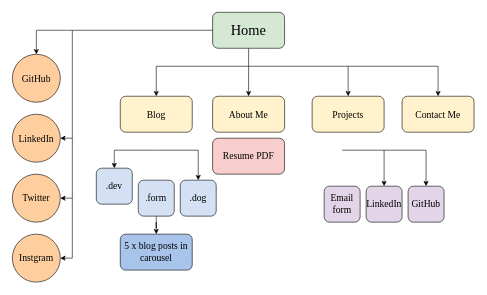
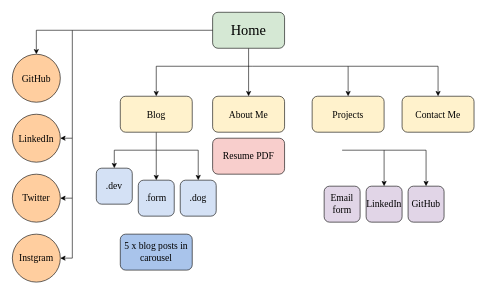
  <mxCell id="0" />
  <mxCell id="1" parent="0" />
  <mxCell id="2" value="" style="edgeStyle=orthogonalEdgeStyle;rounded=0;orthogonalLoop=1;jettySize=auto;html=1;" edge="1" parent="1" source="3" target="4"><mxGeometry relative="1" as="geometry" /></mxCell>
  <mxCell id="3" value="&lt;h1&gt;&lt;span style=&quot;font-weight: normal;&quot;&gt;Home&lt;/span&gt;&lt;/h1&gt;" style="rounded=1;whiteSpace=wrap;html=1;fontFamily=Times New Roman;fillColor=#D5E8D4;" vertex="1" parent="1"><mxGeometry x="354" y="20" width="120" height="60" as="geometry" /></mxCell>
  <mxCell id="4" value="&lt;font style=&quot;font-size: 16px;&quot; face=&quot;Times New Roman&quot;&gt;About Me&lt;/font&gt;" style="rounded=1;whiteSpace=wrap;html=1;fillColor=#FFF2CC;" vertex="1" parent="1"><mxGeometry x="354" y="160" width="120" height="60" as="geometry" /></mxCell>
  <mxCell id="5" value="&lt;font style=&quot;font-size: 16px;&quot;&gt;Contact Me&lt;/font&gt;" style="rounded=1;whiteSpace=wrap;html=1;fontFamily=Times New Roman;fillColor=#FFF2CC;" vertex="1" parent="1"><mxGeometry x="670" y="160" width="120" height="60" as="geometry" /></mxCell>
+ <mxCell id="6" value="" style="edgeStyle=orthogonalEdgeStyle;rounded=0;orthogonalLoop=1;jettySize=auto;html=1;fontFamily=Times New Roman;fontSize=16;" edge="1" parent="1" source="7" target="15"><mxGeometry relative="1" as="geometry" /></mxCell>
  <mxCell id="7" value="&lt;font style=&quot;font-size: 16px;&quot;&gt;Blog&lt;/font&gt;" style="rounded=1;whiteSpace=wrap;html=1;fontFamily=Times New Roman;fillColor=#FFF2CC;" vertex="1" parent="1"><mxGeometry x="200" y="160" width="120" height="60" as="geometry" /></mxCell>
  <mxCell id="8" value="" style="endArrow=classic;html=1;rounded=0;fontFamily=Times New Roman;fontSize=16;entryX=0.5;entryY=0;entryDx=0;entryDy=0;" edge="1" parent="1" target="7"><mxGeometry width="50" height="50" relative="1" as="geometry"><mxPoint x="420" y="110" as="sourcePoint" /><mxPoint x="440" y="220" as="targetPoint" /><Array as="points"><mxPoint x="260" y="110" /></Array></mxGeometry></mxCell>
  <mxCell id="9" value="Resume PDF" style="whiteSpace=wrap;html=1;rounded=1;fontFamily=Times New Roman;fontSize=16;fillColor=#F8CECC;" vertex="1" parent="1"><mxGeometry x="354" y="230" width="120" height="60" as="geometry" /></mxCell>
  <mxCell id="10" value="&lt;font style=&quot;font-size: 16px;&quot;&gt;Email form&lt;/font&gt;" style="whiteSpace=wrap;html=1;fontFamily=Times New Roman;rounded=1;fillColor=#E1D5E7;" vertex="1" parent="1"><mxGeometry x="540" y="310" width="60" height="60" as="geometry" /></mxCell>
  <mxCell id="11" value="GitHub" style="rounded=1;whiteSpace=wrap;html=1;fontFamily=Times New Roman;fontSize=16;fillColor=#E1D5E7;" vertex="1" parent="1"><mxGeometry x="680" y="310" width="60" height="60" as="geometry" /></mxCell>
  <mxCell id="12" value="LinkedIn" style="rounded=1;whiteSpace=wrap;html=1;fontFamily=Times New Roman;fontSize=16;fillColor=#E1D5E7;" vertex="1" parent="1"><mxGeometry x="610" y="310" width="60" height="60" as="geometry" /></mxCell>
  <mxCell id="13" value="5 x blog posts in carousel" style="whiteSpace=wrap;html=1;fontFamily=Times New Roman;rounded=1;fontSize=16;fillColor=#A9C4EB;" vertex="1" parent="1"><mxGeometry x="200" y="390" width="120" height="60" as="geometry" /></mxCell>
- <mxCell id="14" value="" style="edgeStyle=orthogonalEdgeStyle;rounded=0;orthogonalLoop=1;jettySize=auto;html=1;fontFamily=Times New Roman;fontSize=16;" edge="1" parent="1" source="15" target="13"><mxGeometry relative="1" as="geometry" /></mxCell>
  <mxCell id="15" value=".&lt;font style=&quot;font-size: 16px;&quot;&gt;form&lt;/font&gt;" style="whiteSpace=wrap;html=1;fontFamily=Times New Roman;rounded=1;fillColor=#D4E1F5;" vertex="1" parent="1"><mxGeometry x="230" y="300" width="60" height="60" as="geometry" /></mxCell>
  <mxCell id="16" value=".dog" style="rounded=1;whiteSpace=wrap;html=1;fontFamily=Times New Roman;fontSize=16;fillColor=#D4E1F5;" vertex="1" parent="1"><mxGeometry x="300" y="300" width="60" height="60" as="geometry" /></mxCell>
  <mxCell id="17" value=".dev" style="rounded=1;whiteSpace=wrap;html=1;fontFamily=Times New Roman;fontSize=16;fillColor=#D4E1F5;" vertex="1" parent="1"><mxGeometry x="160" y="280" width="60" height="60" as="geometry" /></mxCell>
  <mxCell id="18" value="" style="endArrow=classic;html=1;rounded=0;fontFamily=Times New Roman;fontSize=16;" edge="1" parent="1"><mxGeometry width="50" height="50" relative="1" as="geometry"><mxPoint x="260" y="250" as="sourcePoint" /><mxPoint x="330" y="300" as="targetPoint" /><Array as="points"><mxPoint x="330" y="250" /></Array></mxGeometry></mxCell>
  <mxCell id="19" value="" style="endArrow=classic;html=1;rounded=0;fontFamily=Times New Roman;fontSize=16;entryX=0.5;entryY=0;entryDx=0;entryDy=0;" edge="1" parent="1" target="17"><mxGeometry width="50" height="50" relative="1" as="geometry"><mxPoint x="260" y="250" as="sourcePoint" /><mxPoint x="440" y="380" as="targetPoint" /><Array as="points"><mxPoint x="190" y="250" /></Array></mxGeometry></mxCell>
  <mxCell id="20" value="" style="endArrow=classic;html=1;rounded=0;fontFamily=Times New Roman;fontSize=16;entryX=0.5;entryY=0;entryDx=0;entryDy=0;" edge="1" parent="1" target="12"><mxGeometry width="50" height="50" relative="1" as="geometry"><mxPoint x="640" y="250" as="sourcePoint" /><mxPoint x="440" y="310" as="targetPoint" /></mxGeometry></mxCell>
  <mxCell id="21" value="" style="endArrow=classic;html=1;rounded=0;fontFamily=Times New Roman;fontSize=16;entryX=0.5;entryY=0;entryDx=0;entryDy=0;" edge="1" parent="1" target="11"><mxGeometry width="50" height="50" relative="1" as="geometry"><mxPoint x="570" y="250" as="sourcePoint" /><mxPoint x="440" y="310" as="targetPoint" /><Array as="points"><mxPoint x="710" y="250" /></Array></mxGeometry></mxCell>
  <mxCell id="22" value="GitHub" style="ellipse;whiteSpace=wrap;html=1;aspect=fixed;fontFamily=Times New Roman;fontSize=16;fillColor=#FFCE9F;" vertex="1" parent="1"><mxGeometry x="20" y="90" width="80" height="80" as="geometry" /></mxCell>
  <mxCell id="23" value="LinkedIn" style="ellipse;whiteSpace=wrap;html=1;aspect=fixed;fontFamily=Times New Roman;fontSize=16;fillColor=#FFCE9F;" vertex="1" parent="1"><mxGeometry x="20" y="190" width="80" height="80" as="geometry" /></mxCell>
  <mxCell id="24" value="Twitter" style="ellipse;whiteSpace=wrap;html=1;aspect=fixed;fontFamily=Times New Roman;fontSize=16;fillColor=#FFCE9F;" vertex="1" parent="1"><mxGeometry x="20" y="290" width="80" height="80" as="geometry" /></mxCell>
  <mxCell id="25" value="" style="endArrow=classic;html=1;rounded=0;fontFamily=Times New Roman;fontSize=16;exitX=0;exitY=0.5;exitDx=0;exitDy=0;entryX=0.5;entryY=0;entryDx=0;entryDy=0;" edge="1" parent="1" source="3" target="22"><mxGeometry width="50" height="50" relative="1" as="geometry"><mxPoint x="390" y="260" as="sourcePoint" /><mxPoint x="440" y="210" as="targetPoint" /><Array as="points"><mxPoint x="120" y="50" /><mxPoint x="60" y="50" /></Array></mxGeometry></mxCell>
  <mxCell id="26" value="" style="endArrow=classic;html=1;rounded=0;fontFamily=Times New Roman;fontSize=16;entryX=1;entryY=0.5;entryDx=0;entryDy=0;" edge="1" parent="1" target="23"><mxGeometry width="50" height="50" relative="1" as="geometry"><mxPoint x="120" y="50" as="sourcePoint" /><mxPoint x="440" y="210" as="targetPoint" /><Array as="points"><mxPoint x="120" y="230" /></Array></mxGeometry></mxCell>
  <mxCell id="27" value="" style="endArrow=classic;html=1;rounded=0;fontFamily=Times New Roman;fontSize=16;entryX=1;entryY=0.5;entryDx=0;entryDy=0;" edge="1" parent="1" target="24"><mxGeometry width="50" height="50" relative="1" as="geometry"><mxPoint x="120" y="230" as="sourcePoint" /><mxPoint x="440" y="210" as="targetPoint" /><Array as="points"><mxPoint x="120" y="330" /></Array></mxGeometry></mxCell>
  <mxCell id="28" value="Instgram" style="ellipse;whiteSpace=wrap;html=1;aspect=fixed;fontFamily=Times New Roman;fontSize=16;fillColor=#FFCE9F;" vertex="1" parent="1"><mxGeometry x="20" y="390" width="80" height="80" as="geometry" /></mxCell>
  <mxCell id="29" value="" style="endArrow=classic;html=1;rounded=0;fontFamily=Times New Roman;fontSize=16;entryX=1;entryY=0.5;entryDx=0;entryDy=0;" edge="1" parent="1" target="28"><mxGeometry width="50" height="50" relative="1" as="geometry"><mxPoint x="120" y="330" as="sourcePoint" /><mxPoint x="440" y="300" as="targetPoint" /><Array as="points"><mxPoint x="120" y="430" /></Array></mxGeometry></mxCell>
  <mxCell id="30" value="Projects" style="rounded=1;whiteSpace=wrap;html=1;fontFamily=Times New Roman;fontSize=16;fillColor=#FFF2CC;" vertex="1" parent="1"><mxGeometry x="520" y="160" width="120" height="60" as="geometry" /></mxCell>
  <mxCell id="31" value="" style="endArrow=classic;html=1;rounded=0;fontFamily=Times New Roman;fontSize=16;entryX=0.5;entryY=0;entryDx=0;entryDy=0;" edge="1" parent="1" target="30"><mxGeometry width="50" height="50" relative="1" as="geometry"><mxPoint x="420" y="110" as="sourcePoint" /><mxPoint x="440" y="280" as="targetPoint" /><Array as="points"><mxPoint x="580" y="110" /></Array></mxGeometry></mxCell>
  <mxCell id="32" value="" style="endArrow=classic;html=1;rounded=0;fontFamily=Times New Roman;fontSize=16;entryX=0.5;entryY=0;entryDx=0;entryDy=0;" edge="1" parent="1" target="5"><mxGeometry width="50" height="50" relative="1" as="geometry"><mxPoint x="580" y="110" as="sourcePoint" /><mxPoint x="440" y="280" as="targetPoint" /><Array as="points"><mxPoint x="730" y="110" /></Array></mxGeometry></mxCell>
